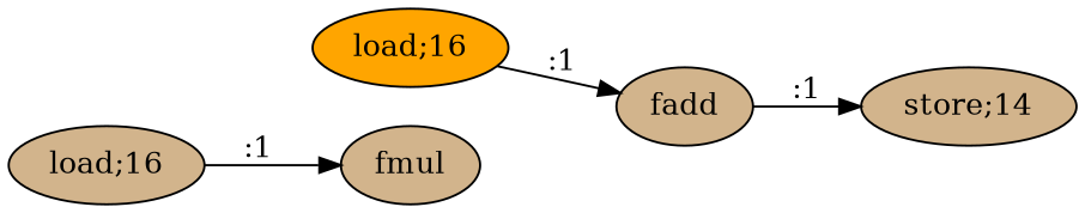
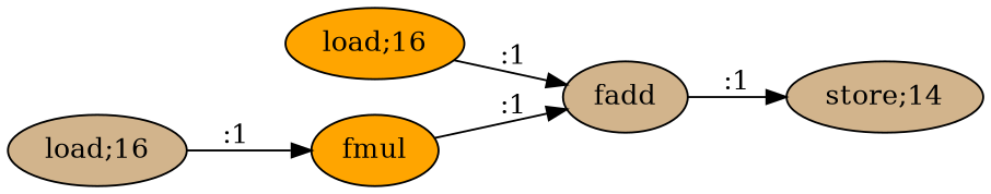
  digraph {
    rankdir=LR
    node [fillcolor=tan style=filled]
    n1 [fillcolor=orange label="load;16"]
    n2 [label=fadd]
    n3 [label="store;14"]
    n4 [label="load;16"]
-   n5 [label=fmul]
+   n5 [fillcolor=orange label=fmul]
    n1 -> n2 [label=":1"]
    n2 -> n3 [label=":1"]
    n4 -> n5 [label=":1"]
+   n5 -> n2 [label=":1"]
  }
